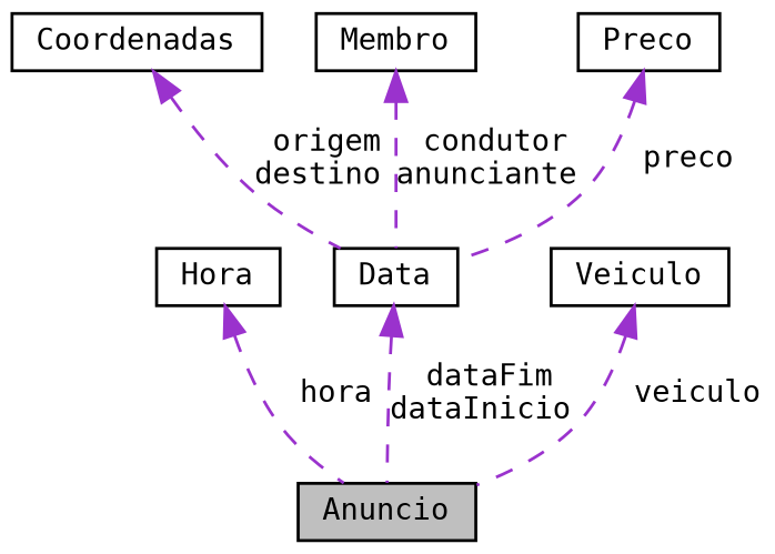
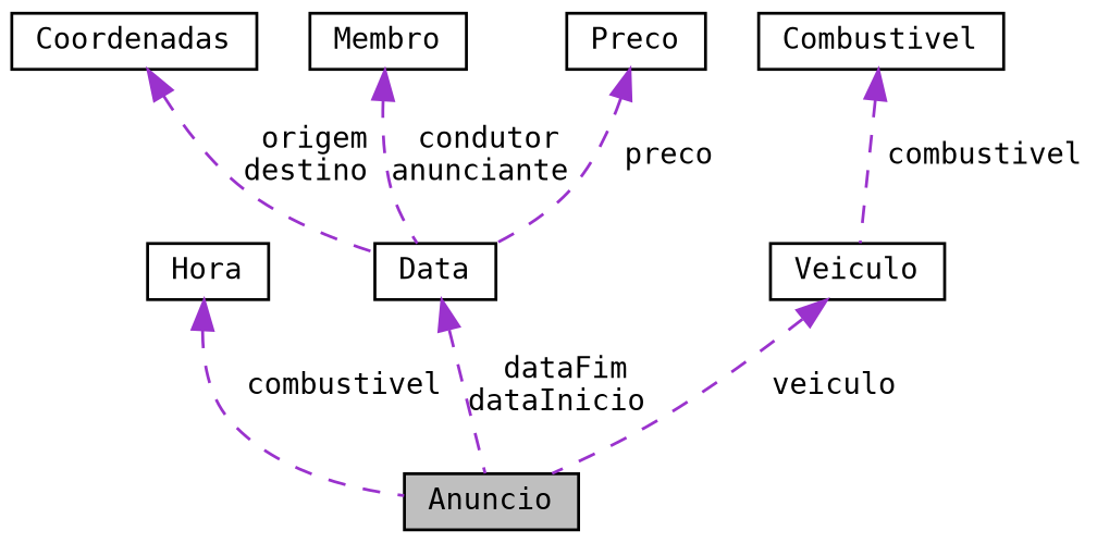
  digraph {
    fontname="DejaVu Sans Mono"
    node [color=black fillcolor=white fontname="DejaVu Sans Mono" fontsize=10 shape=record style=filled]
    edge [color=darkorchid3 dir=back fontname="DejaVu Sans Mono" fontsize=10 labelfontname=Helvetica labelfontsize=10 style=dashed]
    n1 [fillcolor=grey75 fontcolor=black height=0.2 label=Anuncio width=0.4]
    n2 [height=0.2 label=Hora width=0.4]
    n3 [height=0.2 label=Coordenadas width=0.4]
    n4 [height=0.2 label=Data width=0.4]
    n5 [height=0.2 label=Veiculo width=0.4]
+   n6 [height=0.2 label=Combustivel width=0.4]
    n7 [height=0.2 label=Membro width=0.4]
    n8 [height=0.2 label=Preco width=0.4]
-   n2 -> n1 [label=" hora"]
+   n2 -> n1 [label=" combustivel"]
    n3 -> n4 [label=" origem\ndestino"]
    n4 -> n1 [label=" dataFim\ndataInicio"]
    n5 -> n1 [label=" veiculo"]
+   n6 -> n5 [label=" combustivel"]
    n7 -> n4 [label=" condutor\nanunciante"]
    n8 -> n4 [label=" preco"]
  }
